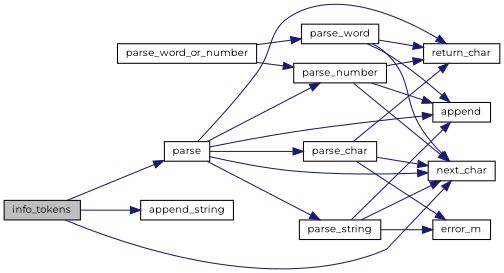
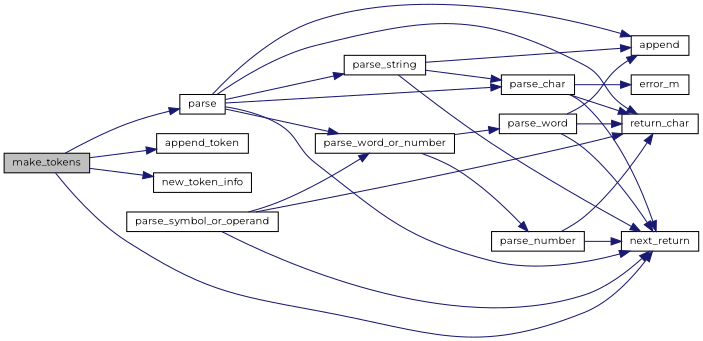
  digraph {
    fontname=Montserrat
    rankdir=LR
    node [color=black fillcolor=white fontname=Montserrat fontsize=10 shape=record style=filled]
    edge [color=midnightblue fontname=Montserrat fontsize=10 labelfontname=Helvetica labelfontsize=10 style=solid]
-   n1 [fillcolor=grey75 fontcolor=black height=0.2 label=info_tokens width=0.4]
-   n2 [height=0.2 label=next_char width=0.4]
+   n1 [fillcolor=grey75 fontcolor=black height=0.2 label=make_tokens width=0.4]
+   n2 [height=0.2 label=next_return width=0.4]
    n3 [height=0.2 label=parse width=0.4]
-   n4 [height=0.2 label=append_string width=0.4]
+   n4 [height=0.2 label=append_token width=0.4]
+   n5 [height=0.2 label=new_token_info width=0.4]
    n6 [height=0.2 label=parse_word_or_number width=0.4]
    n7 [height=0.2 label=append width=0.4]
    n8 [height=0.2 label=return_char width=0.4]
    n9 [height=0.2 label=parse_char width=0.4]
    n10 [height=0.2 label=parse_string width=0.4]
+   n11 [height=0.2 label=parse_symbol_or_operand width=0.4]
    n12 [height=0.2 label=parse_number width=0.4]
    n13 [height=0.2 label=parse_word width=0.4]
    n14 [height=0.2 label=error_m width=0.4]
    n1 -> n2
    n1 -> n3
    n1 -> n4
+   n1 -> n5
    n3 -> n2
-   n3 -> n12
+   n3 -> n6
    n3 -> n7
    n3 -> n8
    n3 -> n9
    n3 -> n10
    n6 -> n12
    n6 -> n13
    n9 -> n2
    n9 -> n8
    n9 -> n14
    n10 -> n2
    n10 -> n7
-   n10 -> n14
+   n10 -> n9
+   n11 -> n2
+   n11 -> n6
+   n11 -> n8
    n12 -> n2
-   n12 -> n7
    n12 -> n8
    n13 -> n2
    n13 -> n7
    n13 -> n8
  }
